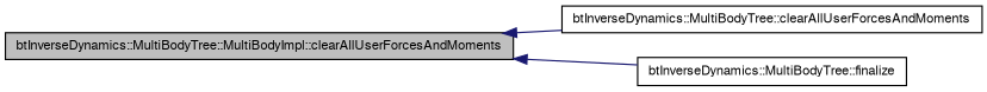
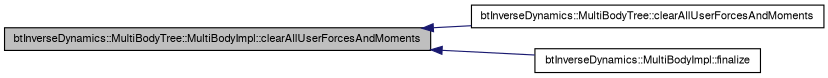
  digraph {
    rankdir=LR
    node [color=black fontname=FreeSans fontsize=10 shape=record]
    edge [color=midnightblue dir=back fontname=FreeSans fontsize=10 labelfontname=FreeSans labelfontsize=10 style=solid]
    n1 [fillcolor=grey75 fontcolor=black height=0.2 label="btInverseDynamics::MultiBodyTree::MultiBodyImpl::clearAllUserForcesAndMoments" style=filled width=0.4]
    n2 [height=0.2 label="btInverseDynamics::MultiBodyTree::clearAllUserForcesAndMoments" width=0.4]
-   n3 [height=0.2 label="btInverseDynamics::MultiBodyTree::finalize" width=0.4]
+   n3 [height=0.2 label="btInverseDynamics::MultiBodyImpl::finalize" width=0.4]
    n1 -> n2
    n1 -> n3
  }
